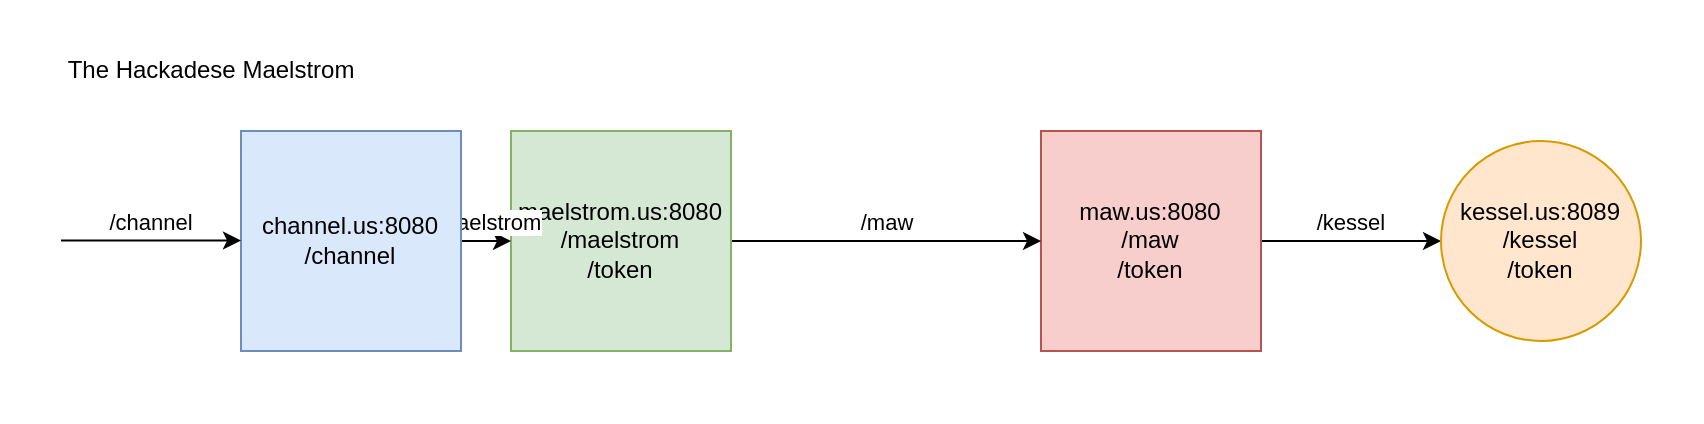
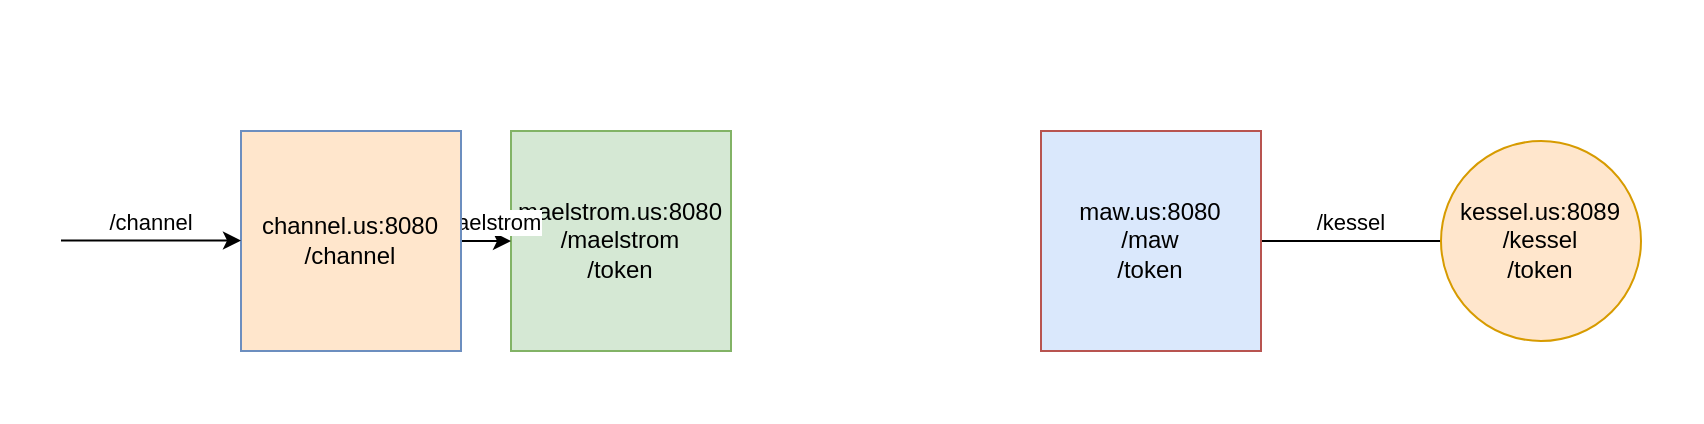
  <mxCell id="0" />
  <mxCell id="1" parent="0" />
  <mxCell id="2" value="" style="rounded=0;whiteSpace=wrap;html=1;strokeColor=none;labelPosition=left;verticalLabelPosition=top;align=right;verticalAlign=bottom;" vertex="1" parent="1"><mxGeometry x="20" y="20" width="810" height="170" as="geometry" /></mxCell>
- <mxCell id="3" value="/kessel" style="edgeStyle=orthogonalEdgeStyle;rounded=0;orthogonalLoop=1;jettySize=auto;html=1;exitX=1;exitY=0.5;exitDx=0;exitDy=0;entryX=0;entryY=0.5;entryDx=0;entryDy=0;labelPosition=center;verticalLabelPosition=top;align=center;verticalAlign=bottom;" edge="1" parent="1" source="4" target="5"><mxGeometry relative="1" as="geometry" /></mxCell>
- <mxCell id="4" value="maw.us:8080&lt;div&gt;/maw&lt;/div&gt;&lt;div&gt;/token&lt;/div&gt;" style="whiteSpace=wrap;html=1;aspect=fixed;fillColor=#f8cecc;strokeColor=#b85450;" vertex="1" parent="1"><mxGeometry x="520" y="65" width="110" height="110" as="geometry" /></mxCell>
+ <mxCell id="3" value="/kessel" style="edgeStyle=orthogonalEdgeStyle;rounded=0;orthogonalLoop=1;jettySize=auto;html=1;exitX=1;exitY=0.5;exitDx=0;exitDy=0;entryX=0;entryY=0.5;entryDx=0;entryDy=0;labelPosition=center;verticalLabelPosition=top;align=center;verticalAlign=bottom;endArrow=none;" edge="1" parent="1" source="4" target="5"><mxGeometry relative="1" as="geometry" /></mxCell>
+ <mxCell id="4" value="maw.us:8080&lt;div&gt;/maw&lt;/div&gt;&lt;div&gt;/token&lt;/div&gt;" style="whiteSpace=wrap;html=1;aspect=fixed;fillColor=#dae8fc;strokeColor=#b85450;" vertex="1" parent="1"><mxGeometry x="520" y="65" width="110" height="110" as="geometry" /></mxCell>
  <mxCell id="5" value="kessel.us:8089&lt;div&gt;/kessel&lt;/div&gt;&lt;div&gt;/token&lt;/div&gt;" style="ellipse;whiteSpace=wrap;html=1;aspect=fixed;fillColor=#ffe6cc;strokeColor=#d79b00;" vertex="1" parent="1"><mxGeometry x="720" y="70" width="100" height="100" as="geometry" /></mxCell>
- <mxCell id="6" value="/maw" style="edgeStyle=orthogonalEdgeStyle;rounded=0;orthogonalLoop=1;jettySize=auto;html=1;exitX=1;exitY=0.5;exitDx=0;exitDy=0;entryX=0;entryY=0.5;entryDx=0;entryDy=0;labelPosition=center;verticalLabelPosition=top;align=center;verticalAlign=bottom;" edge="1" parent="1" source="7" target="4"><mxGeometry relative="1" as="geometry" /></mxCell>
  <mxCell id="7" value="maelstrom.us:8080&lt;div&gt;/maelstrom&lt;/div&gt;&lt;div&gt;/token&lt;/div&gt;" style="whiteSpace=wrap;html=1;aspect=fixed;fillColor=#d5e8d4;strokeColor=#82b366;" vertex="1" parent="1"><mxGeometry x="255" y="65" width="110" height="110" as="geometry" /></mxCell>
  <mxCell id="8" value="/maelstrom" style="edgeStyle=orthogonalEdgeStyle;rounded=0;orthogonalLoop=1;jettySize=auto;html=1;exitX=1;exitY=0.5;exitDx=0;exitDy=0;entryX=0;entryY=0.5;entryDx=0;entryDy=0;labelPosition=center;verticalLabelPosition=top;align=center;verticalAlign=bottom;" edge="1" parent="1" source="9" target="7"><mxGeometry relative="1" as="geometry" /></mxCell>
- <mxCell id="9" value="channel.us:8080&lt;div&gt;/channel&lt;/div&gt;" style="whiteSpace=wrap;html=1;aspect=fixed;fillColor=#dae8fc;strokeColor=#6c8ebf;" vertex="1" parent="1"><mxGeometry x="120" y="65" width="110" height="110" as="geometry" /></mxCell>
+ <mxCell id="9" value="channel.us:8080&lt;div&gt;/channel&lt;/div&gt;" style="whiteSpace=wrap;html=1;aspect=fixed;fillColor=#ffe6cc;strokeColor=#6c8ebf;" vertex="1" parent="1"><mxGeometry x="120" y="65" width="110" height="110" as="geometry" /></mxCell>
  <mxCell id="10" value="/channel" style="edgeStyle=orthogonalEdgeStyle;rounded=0;orthogonalLoop=1;jettySize=auto;html=1;exitX=1;exitY=0.5;exitDx=0;exitDy=0;entryX=0;entryY=0.5;entryDx=0;entryDy=0;labelPosition=center;verticalLabelPosition=top;align=center;verticalAlign=bottom;" edge="1" parent="1"><mxGeometry relative="1" as="geometry"><mxPoint x="30" y="119.75" as="sourcePoint" /><mxPoint x="120" y="119.75" as="targetPoint" /></mxGeometry></mxCell>
- <mxCell id="11" value="The Hackadese Maelstrom" style="text;html=1;align=center;verticalAlign=middle;resizable=0;points=[];autosize=1;strokeColor=none;fillColor=none;" vertex="1" parent="1"><mxGeometry x="20" y="20" width="170" height="30" as="geometry" /></mxCell>
